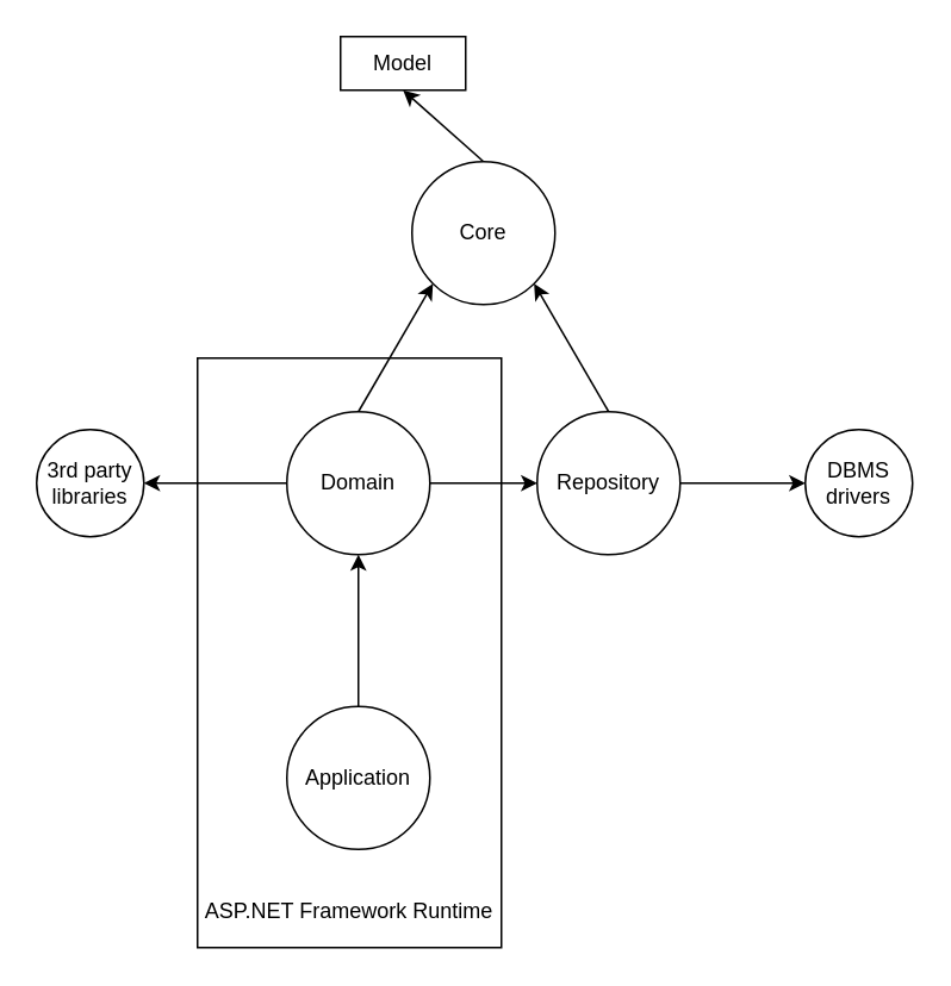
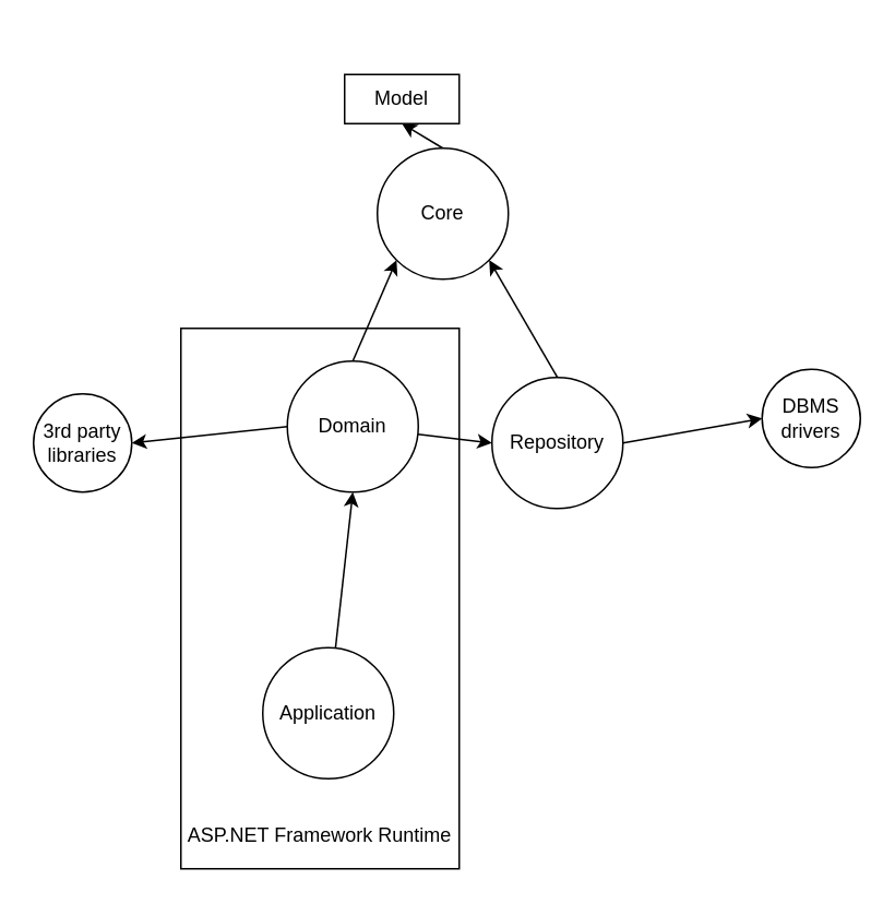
  <mxCell id="0" />
  <mxCell id="1" parent="0" />
  <mxCell id="2" value="" style="rounded=0;whiteSpace=wrap;html=1;" vertex="1" parent="1"><mxGeometry x="110" y="200" width="170" height="330" as="geometry" /></mxCell>
  <mxCell id="3" style="edgeStyle=none;rounded=0;orthogonalLoop=1;jettySize=auto;html=1;exitX=0.5;exitY=0;exitDx=0;exitDy=0;entryX=0.5;entryY=1;entryDx=0;entryDy=0;" edge="1" parent="1" source="4" target="11"><mxGeometry relative="1" as="geometry" /></mxCell>
  <mxCell id="4" value="Core" style="ellipse;whiteSpace=wrap;html=1;aspect=fixed;" vertex="1" parent="1"><mxGeometry x="230" y="90" width="80" height="80" as="geometry" /></mxCell>
  <mxCell id="5" style="rounded=0;orthogonalLoop=1;jettySize=auto;html=1;exitX=0.5;exitY=0;exitDx=0;exitDy=0;entryX=0;entryY=1;entryDx=0;entryDy=0;" edge="1" parent="1" source="8" target="4"><mxGeometry relative="1" as="geometry" /></mxCell>
  <mxCell id="6" style="edgeStyle=none;rounded=0;orthogonalLoop=1;jettySize=auto;html=1;entryX=0;entryY=0.5;entryDx=0;entryDy=0;" edge="1" parent="1" source="8" target="15"><mxGeometry relative="1" as="geometry" /></mxCell>
  <mxCell id="7" style="edgeStyle=none;rounded=0;orthogonalLoop=1;jettySize=auto;html=1;exitX=0;exitY=0.5;exitDx=0;exitDy=0;entryX=1;entryY=0.5;entryDx=0;entryDy=0;" edge="1" parent="1" source="8" target="16"><mxGeometry relative="1" as="geometry" /></mxCell>
- <mxCell id="8" value="Domain" style="ellipse;whiteSpace=wrap;html=1;aspect=fixed;" vertex="1" parent="1"><mxGeometry x="160" y="230" width="80" height="80" as="geometry" /></mxCell>
+ <mxCell id="8" value="Domain" style="ellipse;whiteSpace=wrap;html=1;aspect=fixed;" vertex="1" parent="1"><mxGeometry x="175" y="220" width="80" height="80" as="geometry" /></mxCell>
  <mxCell id="9" style="edgeStyle=none;rounded=0;orthogonalLoop=1;jettySize=auto;html=1;entryX=0.5;entryY=1;entryDx=0;entryDy=0;" edge="1" parent="1" source="10" target="8"><mxGeometry relative="1" as="geometry" /></mxCell>
  <mxCell id="10" value="Application" style="ellipse;whiteSpace=wrap;html=1;aspect=fixed;" vertex="1" parent="1"><mxGeometry x="160" y="395" width="80" height="80" as="geometry" /></mxCell>
- <mxCell id="11" value="Model" style="rounded=0;whiteSpace=wrap;html=1;" vertex="1" parent="1"><mxGeometry x="190" y="20" width="70" height="30" as="geometry" /></mxCell>
+ <mxCell id="11" value="Model" style="rounded=0;whiteSpace=wrap;html=1;" vertex="1" parent="1"><mxGeometry x="210" y="45" width="70" height="30" as="geometry" /></mxCell>
  <mxCell id="12" style="edgeStyle=none;rounded=0;orthogonalLoop=1;jettySize=auto;html=1;exitX=0.5;exitY=0;exitDx=0;exitDy=0;" edge="1" parent="1" source="10" target="10"><mxGeometry relative="1" as="geometry" /></mxCell>
  <mxCell id="13" style="edgeStyle=none;rounded=0;orthogonalLoop=1;jettySize=auto;html=1;exitX=0.5;exitY=0;exitDx=0;exitDy=0;entryX=1;entryY=1;entryDx=0;entryDy=0;" edge="1" parent="1" source="15" target="4"><mxGeometry relative="1" as="geometry" /></mxCell>
  <mxCell id="14" style="edgeStyle=none;rounded=0;orthogonalLoop=1;jettySize=auto;html=1;exitX=1;exitY=0.5;exitDx=0;exitDy=0;entryX=0;entryY=0.5;entryDx=0;entryDy=0;" edge="1" parent="1" source="15" target="17"><mxGeometry relative="1" as="geometry" /></mxCell>
  <mxCell id="15" value="Repository" style="ellipse;whiteSpace=wrap;html=1;aspect=fixed;" vertex="1" parent="1"><mxGeometry x="300" y="230" width="80" height="80" as="geometry" /></mxCell>
  <mxCell id="16" value="3rd party libraries" style="ellipse;whiteSpace=wrap;html=1;" vertex="1" parent="1"><mxGeometry x="20" y="240" width="60" height="60" as="geometry" /></mxCell>
- <mxCell id="17" value="DBMS drivers" style="ellipse;whiteSpace=wrap;html=1;" vertex="1" parent="1"><mxGeometry x="450" y="240" width="60" height="60" as="geometry" /></mxCell>
+ <mxCell id="17" value="DBMS drivers" style="ellipse;whiteSpace=wrap;html=1;" vertex="1" parent="1"><mxGeometry x="465" y="225" width="60" height="60" as="geometry" /></mxCell>
  <mxCell id="18" value="ASP.NET Framework Runtime" style="text;html=1;strokeColor=none;fillColor=none;align=center;verticalAlign=middle;whiteSpace=wrap;rounded=0;" vertex="1" parent="1"><mxGeometry x="110" y="500" width="170" height="20" as="geometry" /></mxCell>
